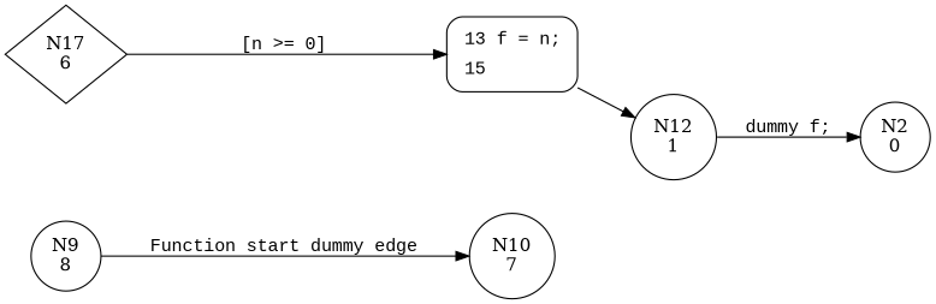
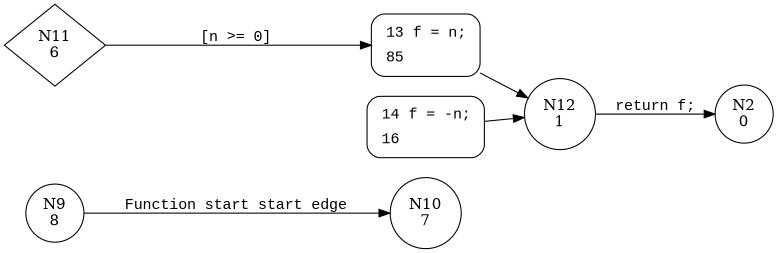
  digraph {
    rankdir=LR
    node [shape=circle]
    edge [fontname="Courier New"]
    n1 [label="N9\n8"]
    n2 [label="N10\n7"]
-   n3 [label="N17\n6" shape=diamond]
-   n4 [fillcolor=white fontname="Courier New" label=<<table border="0" cellborder="0" cellpadding="3" bgcolor="white"><tr><td align="right">13</td><td align="left">f = n;</td></tr><tr><td align="right">15</td><td align="left"></td></tr></table>> penwidth=1 shape=Mrecord style="filled,bold"]
+   n3 [label="N11\n6" shape=diamond]
+   n4 [fillcolor=white fontname="Courier New" label=<<table border="0" cellborder="0" cellpadding="3" bgcolor="white"><tr><td align="right">13</td><td align="left">f = n;</td></tr><tr><td align="right">85</td><td align="left"></td></tr></table>> penwidth=1 shape=Mrecord style="filled,bold"]
    n5 [label="N12\n1"]
+   n6 [fillcolor=white fontname="Courier New" label=<<table border="0" cellborder="0" cellpadding="3" bgcolor="white"><tr><td align="right">14</td><td align="left">f = -n;</td></tr><tr><td align="right">16</td><td align="left"></td></tr></table>> penwidth=1 shape=Mrecord style="filled,bold"]
    n7 [label="N2\n0"]
-   n1 -> n2 [label="Function start dummy edge"]
+   n1 -> n2 [label="Function start start edge"]
    n3 -> n4 [label="[n >= 0]"]
    n4 -> n5 [fontname=""]
-   n5 -> n7 [label="dummy f;"]
+   n5 -> n7 [label="return f;"]
+   n6 -> n5 [fontname=""]
  }
